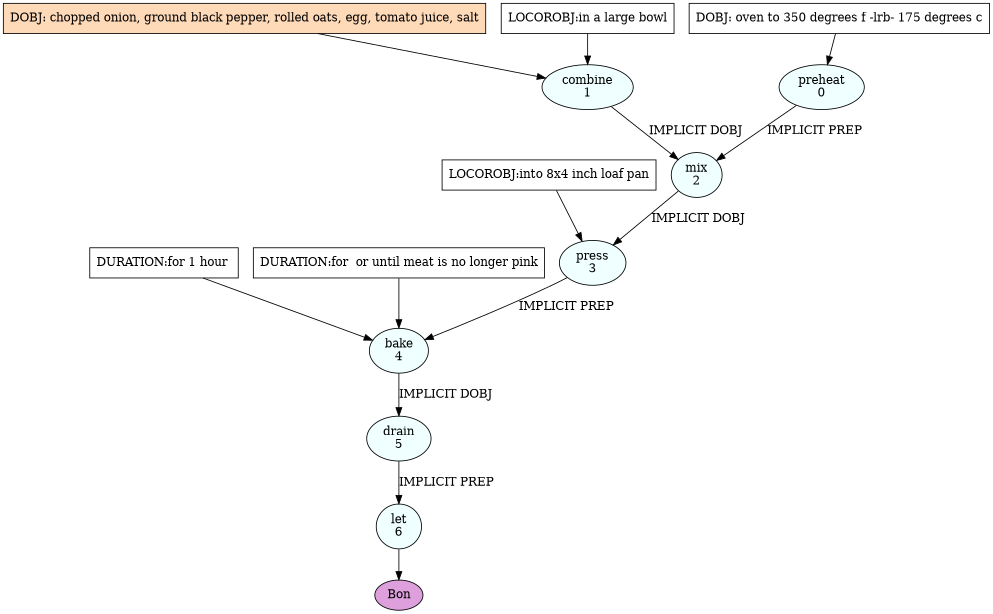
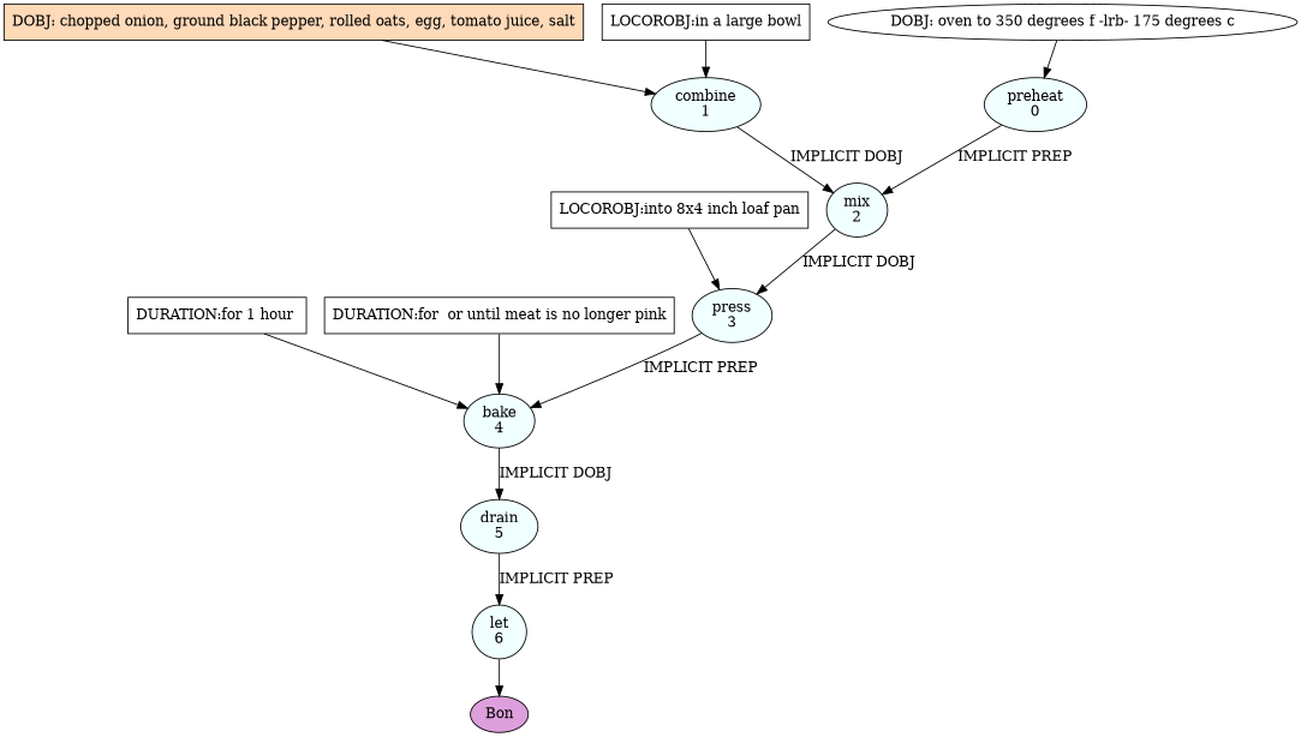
  digraph {
    node [fillcolor=azure shape=oval style=filled]
    n1 [label="preheat\n0"]
    n2 [label="mix\n2"]
    n3 [label="press\n3"]
    n4 [label="combine\n1"]
    n5 [label="bake\n4"]
    n6 [label="drain\n5"]
    n7 [label="let\n6"]
    n8 [fillcolor=plum label=Bon]
-   n9 [fillcolor=white label="DOBJ: oven to 350 degrees f -lrb- 175 degrees c" shape=box]
+   n9 [fillcolor=white label="DOBJ: oven to 350 degrees f -lrb- 175 degrees c" shape=ellipse]
    n10 [fillcolor=peachpuff label="DOBJ: chopped onion, ground black pepper, rolled oats, egg, tomato juice, salt" shape=box]
    n11 [fillcolor=white label="LOCOROBJ:in a large bowl" shape=box]
    n12 [fillcolor=white label="LOCOROBJ:into 8x4 inch loaf pan" shape=box]
    n13 [fillcolor=white label="DURATION:for 1 hour " shape=box]
    n14 [fillcolor=white label="DURATION:for  or until meat is no longer pink" shape=box]
    n1 -> n2 [label="IMPLICIT PREP"]
    n2 -> n3 [label="IMPLICIT DOBJ"]
    n3 -> n5 [label="IMPLICIT PREP"]
    n4 -> n2 [label="IMPLICIT DOBJ"]
    n5 -> n6 [label="IMPLICIT DOBJ"]
    n6 -> n7 [label="IMPLICIT PREP"]
    n7 -> n8
    n9 -> n1
    n10 -> n4
    n11 -> n4
    n12 -> n3
    n13 -> n5
    n14 -> n5
  }
